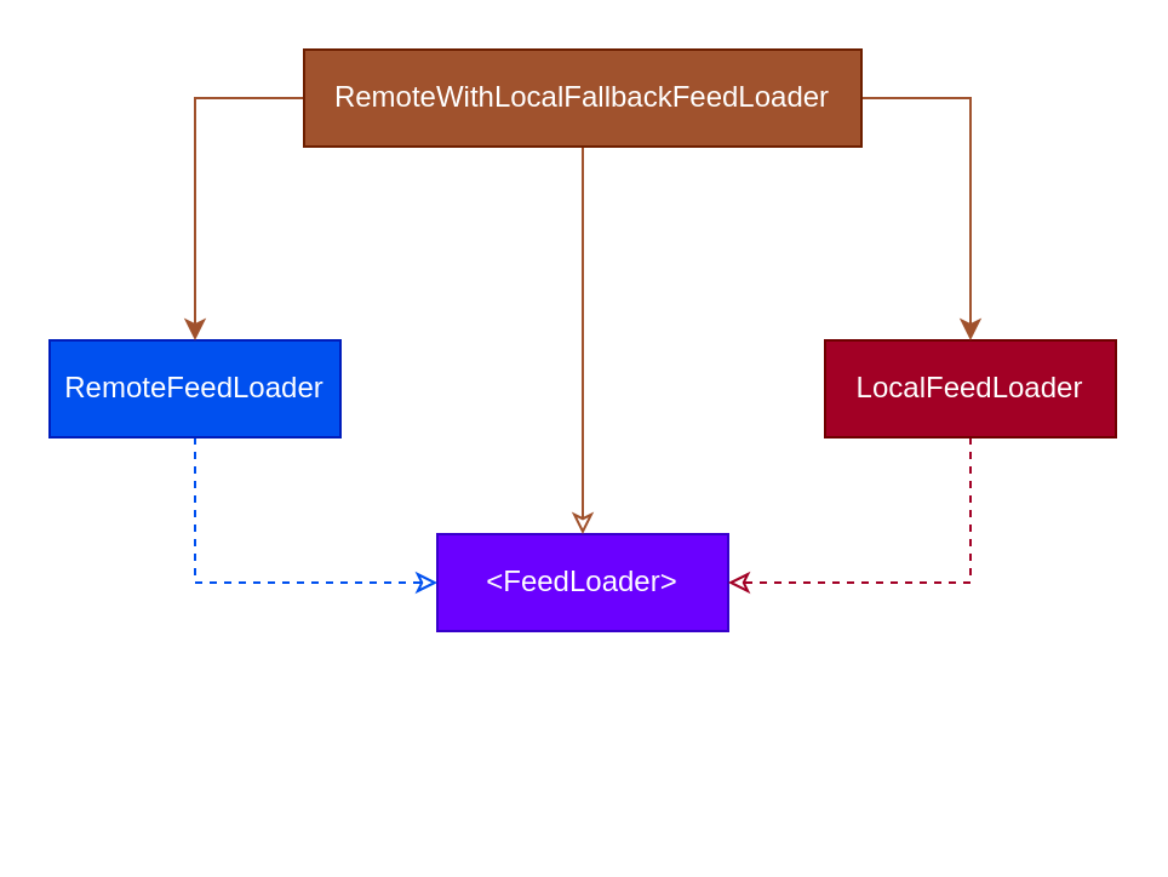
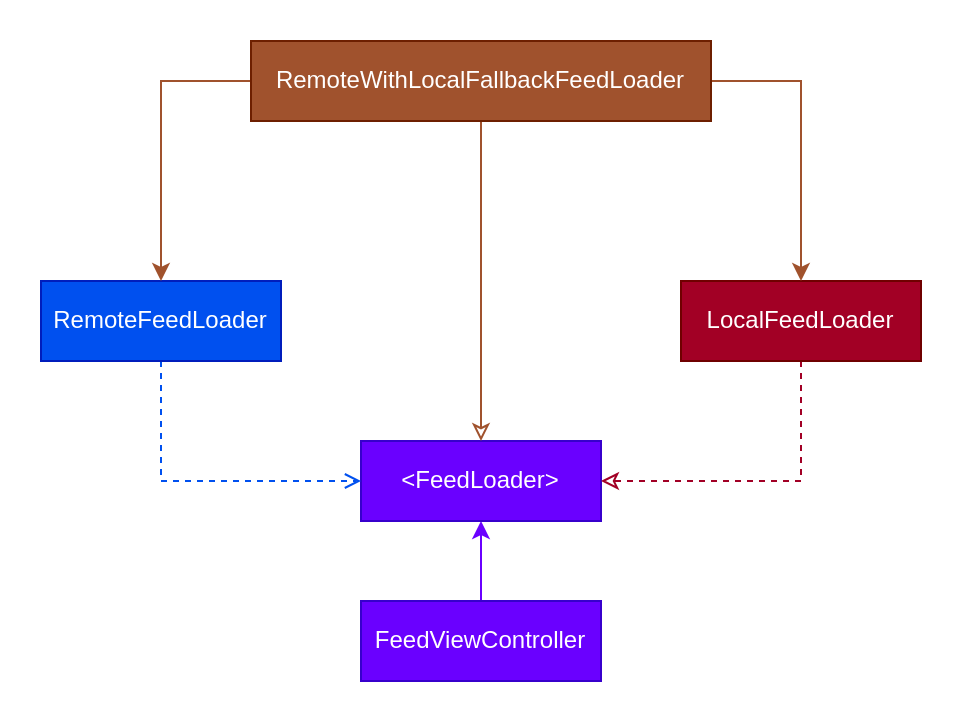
  <mxCell id="0" />
  <mxCell id="1" parent="0" />
+ <mxCell id="2" style="edgeStyle=orthogonalEdgeStyle;rounded=0;orthogonalLoop=1;jettySize=auto;html=1;entryX=0.5;entryY=1;entryDx=0;entryDy=0;endFill=1;strokeColor=#6A00FF;" edge="1" parent="1" source="3" target="4"><mxGeometry relative="1" as="geometry" /></mxCell>
+ <mxCell id="3" value="FeedViewController" style="rounded=0;whiteSpace=wrap;html=1;fillColor=#6a00ff;fontColor=#ffffff;strokeColor=#3700CC;" vertex="1" parent="1"><mxGeometry x="180" y="300" width="120" height="40" as="geometry" /></mxCell>
  <mxCell id="4" value="&amp;lt;FeedLoader&amp;gt;" style="rounded=0;whiteSpace=wrap;html=1;fillColor=#6a00ff;fontColor=#ffffff;strokeColor=#3700CC;" vertex="1" parent="1"><mxGeometry x="180" y="220" width="120" height="40" as="geometry" /></mxCell>
- <mxCell id="5" style="edgeStyle=orthogonalEdgeStyle;rounded=0;orthogonalLoop=1;jettySize=auto;html=1;exitX=0.5;exitY=1;exitDx=0;exitDy=0;entryX=0;entryY=0.5;entryDx=0;entryDy=0;endFill=0;dashed=1;strokeColor=#0050EF;" edge="1" parent="1" source="6" target="4"><mxGeometry relative="1" as="geometry" /></mxCell>
+ <mxCell id="5" style="edgeStyle=orthogonalEdgeStyle;rounded=0;orthogonalLoop=1;jettySize=auto;html=1;exitX=0.5;exitY=1;exitDx=0;exitDy=0;entryX=0;entryY=0.5;entryDx=0;entryDy=0;endFill=0;dashed=1;strokeColor=#0050EF;endArrow=open;" edge="1" parent="1" source="6" target="4"><mxGeometry relative="1" as="geometry" /></mxCell>
  <mxCell id="6" value="RemoteFeedLoader" style="rounded=0;whiteSpace=wrap;html=1;fillColor=#0050ef;fontColor=#ffffff;strokeColor=#001DBC;" vertex="1" parent="1"><mxGeometry x="20" y="140" width="120" height="40" as="geometry" /></mxCell>
  <mxCell id="7" style="edgeStyle=orthogonalEdgeStyle;rounded=0;orthogonalLoop=1;jettySize=auto;html=1;exitX=0.5;exitY=1;exitDx=0;exitDy=0;entryX=1;entryY=0.5;entryDx=0;entryDy=0;endFill=0;dashed=1;strokeColor=#A20025;" edge="1" parent="1" source="8" target="4"><mxGeometry relative="1" as="geometry" /></mxCell>
  <mxCell id="8" value="LocalFeedLoader" style="rounded=0;whiteSpace=wrap;html=1;fillColor=#a20025;fontColor=#ffffff;strokeColor=#6F0000;" vertex="1" parent="1"><mxGeometry x="340" y="140" width="120" height="40" as="geometry" /></mxCell>
  <mxCell id="9" style="edgeStyle=orthogonalEdgeStyle;rounded=0;orthogonalLoop=1;jettySize=auto;html=1;exitX=0;exitY=0.5;exitDx=0;exitDy=0;entryX=0.5;entryY=0;entryDx=0;entryDy=0;endFill=1;strokeColor=#A0522D;" edge="1" parent="1" source="12" target="6"><mxGeometry relative="1" as="geometry" /></mxCell>
  <mxCell id="10" style="edgeStyle=orthogonalEdgeStyle;rounded=0;orthogonalLoop=1;jettySize=auto;html=1;exitX=1;exitY=0.5;exitDx=0;exitDy=0;entryX=0.5;entryY=0;entryDx=0;entryDy=0;endFill=1;strokeColor=#A0522D;" edge="1" parent="1" source="12" target="8"><mxGeometry relative="1" as="geometry" /></mxCell>
  <mxCell id="11" style="edgeStyle=orthogonalEdgeStyle;rounded=0;orthogonalLoop=1;jettySize=auto;html=1;exitX=0.5;exitY=1;exitDx=0;exitDy=0;endFill=0;dashed=0;strokeColor=#A0522D;" edge="1" parent="1" source="12" target="4"><mxGeometry relative="1" as="geometry" /></mxCell>
  <mxCell id="12" value="RemoteWithLocalFallbackFeedLoader" style="rounded=0;whiteSpace=wrap;html=1;fillColor=#a0522d;fontColor=#ffffff;strokeColor=#6D1F00;" vertex="1" parent="1"><mxGeometry x="125" y="20" width="230" height="40" as="geometry" /></mxCell>
